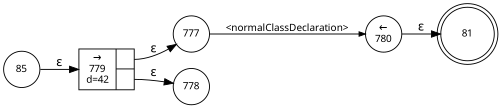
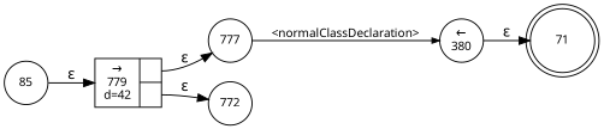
  digraph {
    fontname="Noto Sans"
    rankdir=LR
    node [fixedsize=true fontname="Noto Sans" fontsize=11 shape=circle peripheries=1]
    edge [fontname="Noto Sans"]
-   n1 [label=81 shape=doublecircle width=.6 peripheries=""]
+   n1 [label=71 shape=doublecircle width=.6 peripheries=""]
    n2 [label=85 width=.55]
    n3 [fixedsize=false label="{&rarr;\n779\nd=42|{<p0>|<p1>}}" shape=record]
    n4 [label=777 width=.55]
-   n5 [label=778 width=.55]
-   n6 [label="&larr;\n780" width=.55]
+   n5 [label=772 width=.55]
+   n6 [label="&larr;\n380" width=.55]
    n2 -> n3 [label="&epsilon;"]
    n3 -> n4 [label="&epsilon;" tailport=p0]
    n3 -> n5 [label="&epsilon;" tailport=p1]
    n4 -> n6 [arrowhead=normal arrowsize=.7 fontsize=11 label="<normalClassDeclaration>"]
    n6 -> n1 [label="&epsilon;"]
  }
